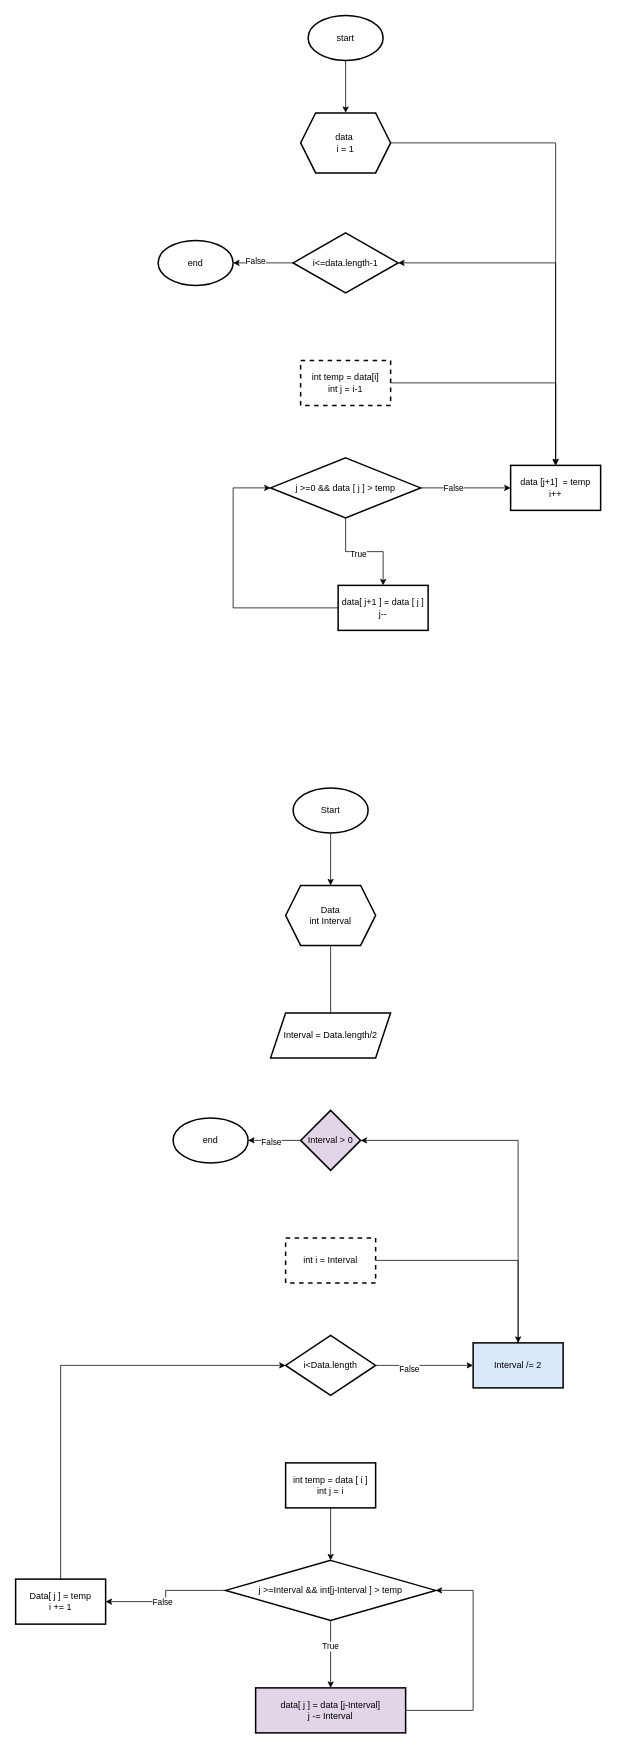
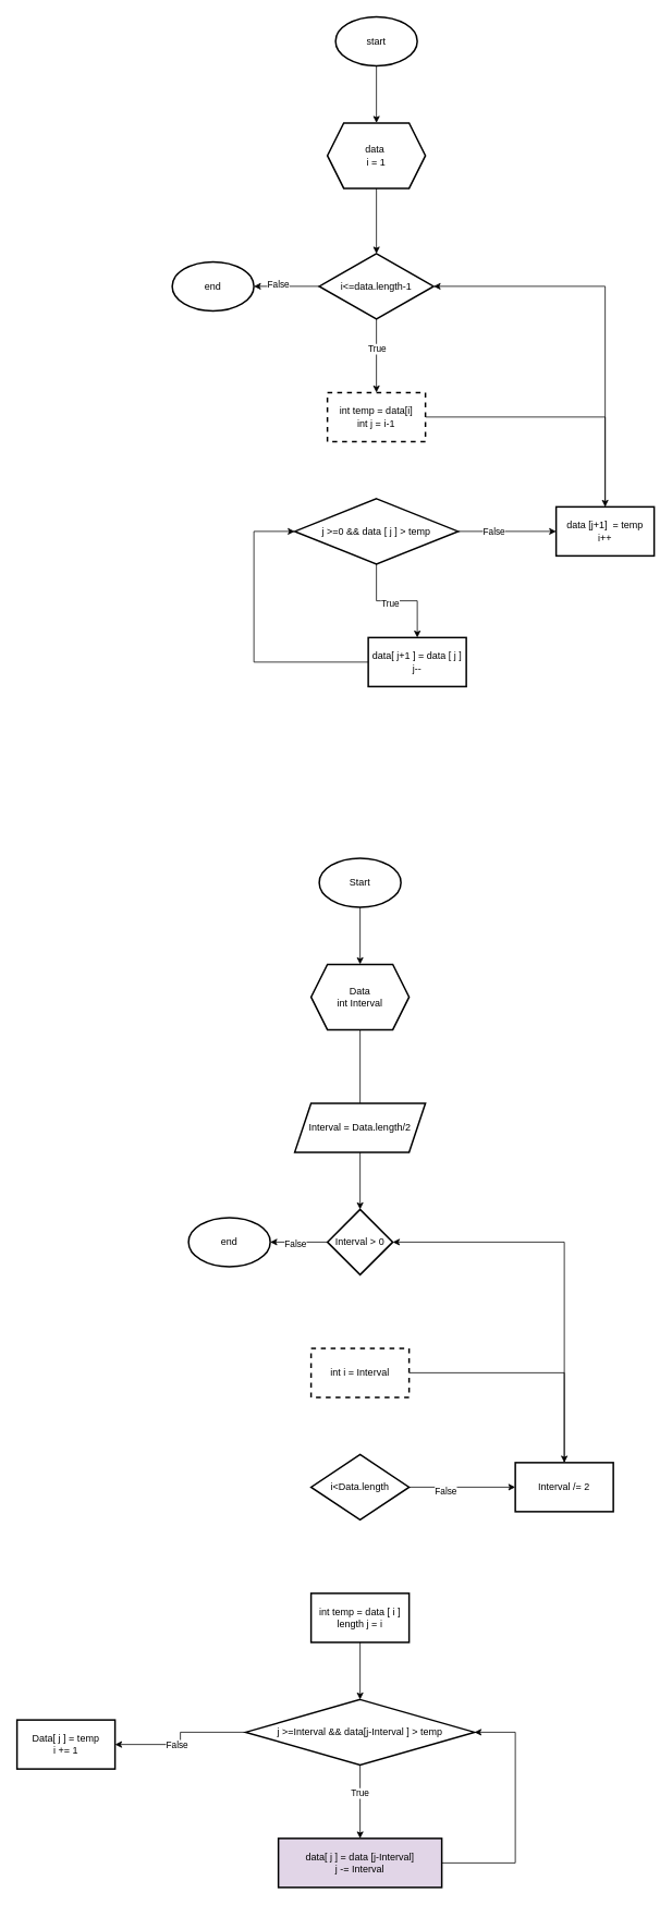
  <mxCell id="0" />
  <mxCell id="1" parent="0" />
  <mxCell id="2" value="" style="edgeStyle=orthogonalEdgeStyle;rounded=0;orthogonalLoop=1;jettySize=auto;html=1;" edge="1" parent="1" source="3" target="5"><mxGeometry relative="1" as="geometry" /></mxCell>
  <mxCell id="3" value="start" style="strokeWidth=2;html=1;shape=mxgraph.flowchart.start_1;whiteSpace=wrap;" vertex="1" parent="1"><mxGeometry x="410" y="20" width="100" height="60" as="geometry" /></mxCell>
- <mxCell id="4" value="" style="edgeStyle=orthogonalEdgeStyle;rounded=0;orthogonalLoop=1;jettySize=auto;html=1;" edge="1" parent="1" source="5" target="21"><mxGeometry relative="1" as="geometry" /></mxCell>
+ <mxCell id="4" value="" style="edgeStyle=orthogonalEdgeStyle;rounded=0;orthogonalLoop=1;jettySize=auto;html=1;" edge="1" parent="1" source="5" target="10"><mxGeometry relative="1" as="geometry" /></mxCell>
  <mxCell id="5" value="data&amp;nbsp;&lt;br&gt;i = 1" style="shape=hexagon;perimeter=hexagonPerimeter2;whiteSpace=wrap;html=1;fixedSize=1;strokeWidth=2;" vertex="1" parent="1"><mxGeometry x="400" y="150" width="120" height="80" as="geometry" /></mxCell>
+ <mxCell id="6" value="" style="edgeStyle=orthogonalEdgeStyle;rounded=0;orthogonalLoop=1;jettySize=auto;html=1;" edge="1" parent="1" source="10" target="12"><mxGeometry relative="1" as="geometry" /></mxCell>
+ <mxCell id="7" value="True" style="edgeLabel;html=1;align=center;verticalAlign=middle;resizable=0;points=[];" vertex="1" connectable="0" parent="6"><mxGeometry x="-0.196" relative="1" as="geometry"><mxPoint as="offset" /></mxGeometry></mxCell>
  <mxCell id="8" value="" style="edgeStyle=orthogonalEdgeStyle;rounded=0;orthogonalLoop=1;jettySize=auto;html=1;" edge="1" parent="1" source="10" target="22"><mxGeometry relative="1" as="geometry" /></mxCell>
  <mxCell id="9" value="False" style="edgeLabel;html=1;align=center;verticalAlign=middle;resizable=0;points=[];" vertex="1" connectable="0" parent="8"><mxGeometry x="0.271" y="-3" relative="1" as="geometry"><mxPoint as="offset" /></mxGeometry></mxCell>
  <mxCell id="10" value="i&amp;lt;=data.length-1" style="rhombus;whiteSpace=wrap;html=1;strokeWidth=2;" vertex="1" parent="1"><mxGeometry x="390" y="310" width="140" height="80" as="geometry" /></mxCell>
  <mxCell id="11" value="" style="edgeStyle=orthogonalEdgeStyle;rounded=0;orthogonalLoop=1;jettySize=auto;html=1;" edge="1" parent="1" source="12" target="21"><mxGeometry relative="1" as="geometry" /></mxCell>
  <mxCell id="12" value="int temp = data[i]&lt;br&gt;int j = i-1" style="whiteSpace=wrap;html=1;strokeWidth=2;dashed=1;" vertex="1" parent="1"><mxGeometry x="400" y="480" width="120" height="60" as="geometry" /></mxCell>
  <mxCell id="13" value="" style="edgeStyle=orthogonalEdgeStyle;rounded=0;orthogonalLoop=1;jettySize=auto;html=1;" edge="1" parent="1" source="17" target="19"><mxGeometry relative="1" as="geometry" /></mxCell>
  <mxCell id="14" value="True" style="edgeLabel;html=1;align=center;verticalAlign=middle;resizable=0;points=[];" vertex="1" connectable="0" parent="13"><mxGeometry x="-0.133" y="-2" relative="1" as="geometry"><mxPoint as="offset" /></mxGeometry></mxCell>
  <mxCell id="15" value="" style="edgeStyle=orthogonalEdgeStyle;rounded=0;orthogonalLoop=1;jettySize=auto;html=1;" edge="1" parent="1" source="17" target="21"><mxGeometry relative="1" as="geometry" /></mxCell>
  <mxCell id="16" value="False" style="edgeLabel;html=1;align=center;verticalAlign=middle;resizable=0;points=[];" vertex="1" connectable="0" parent="15"><mxGeometry x="-0.277" relative="1" as="geometry"><mxPoint as="offset" /></mxGeometry></mxCell>
  <mxCell id="17" value="j &amp;gt;=0 &amp;amp;&amp;amp; data [ j ] &amp;gt; temp" style="rhombus;whiteSpace=wrap;html=1;strokeWidth=2;" vertex="1" parent="1"><mxGeometry x="360" y="610" width="200" height="80" as="geometry" /></mxCell>
  <mxCell id="18" style="edgeStyle=orthogonalEdgeStyle;rounded=0;orthogonalLoop=1;jettySize=auto;html=1;entryX=0;entryY=0.5;entryDx=0;entryDy=0;" edge="1" parent="1" source="19" target="17"><mxGeometry relative="1" as="geometry"><Array as="points"><mxPoint x="310" y="810" /><mxPoint x="310" y="650" /></Array></mxGeometry></mxCell>
  <mxCell id="19" value="data[ j+1 ] = data [ j ]&lt;br&gt;j--" style="whiteSpace=wrap;html=1;strokeWidth=2;" vertex="1" parent="1"><mxGeometry x="450" y="780" width="120" height="60" as="geometry" /></mxCell>
  <mxCell id="20" style="edgeStyle=orthogonalEdgeStyle;rounded=0;orthogonalLoop=1;jettySize=auto;html=1;entryX=1;entryY=0.5;entryDx=0;entryDy=0;" edge="1" parent="1" source="21" target="10"><mxGeometry relative="1" as="geometry"><Array as="points"><mxPoint x="740" y="350" /></Array></mxGeometry></mxCell>
  <mxCell id="21" value="data [j+1]&amp;nbsp; = temp&lt;br&gt;i++" style="whiteSpace=wrap;html=1;strokeWidth=2;" vertex="1" parent="1"><mxGeometry x="680" y="620" width="120" height="60" as="geometry" /></mxCell>
  <mxCell id="22" value="end" style="strokeWidth=2;html=1;shape=mxgraph.flowchart.start_1;whiteSpace=wrap;" vertex="1" parent="1"><mxGeometry x="210" y="320" width="100" height="60" as="geometry" /></mxCell>
  <mxCell id="23" value="" style="edgeStyle=orthogonalEdgeStyle;rounded=0;orthogonalLoop=1;jettySize=auto;html=1;" edge="1" parent="1" source="24" target="26"><mxGeometry relative="1" as="geometry" /></mxCell>
  <mxCell id="24" value="Start" style="strokeWidth=2;html=1;shape=mxgraph.flowchart.start_1;whiteSpace=wrap;" vertex="1" parent="1"><mxGeometry x="390" y="1050" width="100" height="60" as="geometry" /></mxCell>
  <mxCell id="25" value="" style="edgeStyle=orthogonalEdgeStyle;rounded=0;orthogonalLoop=1;jettySize=auto;html=1;endArrow=none;" edge="1" parent="1" source="26" target="28"><mxGeometry relative="1" as="geometry" /></mxCell>
  <mxCell id="26" value="Data&lt;br&gt;int Interval" style="shape=hexagon;perimeter=hexagonPerimeter2;whiteSpace=wrap;html=1;fixedSize=1;strokeWidth=2;" vertex="1" parent="1"><mxGeometry x="380" y="1180" width="120" height="80" as="geometry" /></mxCell>
+ <mxCell id="27" value="" style="edgeStyle=orthogonalEdgeStyle;rounded=0;orthogonalLoop=1;jettySize=auto;html=1;" edge="1" parent="1" source="28" target="31"><mxGeometry relative="1" as="geometry" /></mxCell>
  <mxCell id="28" value="Interval = Data.length/2" style="shape=parallelogram;perimeter=parallelogramPerimeter;whiteSpace=wrap;html=1;fixedSize=1;strokeWidth=2;" vertex="1" parent="1"><mxGeometry x="360" y="1350" width="160" height="60" as="geometry" /></mxCell>
  <mxCell id="29" value="" style="edgeStyle=orthogonalEdgeStyle;rounded=0;orthogonalLoop=1;jettySize=auto;html=1;" edge="1" parent="1" source="31" target="50"><mxGeometry relative="1" as="geometry" /></mxCell>
  <mxCell id="30" value="False" style="edgeLabel;html=1;align=center;verticalAlign=middle;resizable=0;points=[];" vertex="1" connectable="0" parent="29"><mxGeometry x="0.144" y="2" relative="1" as="geometry"><mxPoint as="offset" /></mxGeometry></mxCell>
- <mxCell id="31" value="Interval &amp;gt; 0" style="rhombus;whiteSpace=wrap;html=1;strokeWidth=2;fillColor=#e1d5e7;" vertex="1" parent="1"><mxGeometry x="400" y="1480" width="80" height="80" as="geometry" /></mxCell>
+ <mxCell id="31" value="Interval &amp;gt; 0" style="rhombus;whiteSpace=wrap;html=1;strokeWidth=2;" vertex="1" parent="1"><mxGeometry x="400" y="1480" width="80" height="80" as="geometry" /></mxCell>
  <mxCell id="32" value="" style="edgeStyle=orthogonalEdgeStyle;rounded=0;orthogonalLoop=1;jettySize=auto;html=1;" edge="1" parent="1" source="33" target="49"><mxGeometry relative="1" as="geometry" /></mxCell>
  <mxCell id="33" value="int i = Interval" style="whiteSpace=wrap;html=1;strokeWidth=2;dashed=1;" vertex="1" parent="1"><mxGeometry x="380" y="1650" width="120" height="60" as="geometry" /></mxCell>
  <mxCell id="34" value="" style="edgeStyle=orthogonalEdgeStyle;rounded=0;orthogonalLoop=1;jettySize=auto;html=1;" edge="1" parent="1" source="36" target="49"><mxGeometry relative="1" as="geometry" /></mxCell>
  <mxCell id="35" value="False" style="edgeLabel;html=1;align=center;verticalAlign=middle;resizable=0;points=[];" vertex="1" connectable="0" parent="34"><mxGeometry x="-0.316" y="-4" relative="1" as="geometry"><mxPoint as="offset" /></mxGeometry></mxCell>
  <mxCell id="36" value="i&amp;lt;Data.length" style="rhombus;whiteSpace=wrap;html=1;strokeWidth=2;" vertex="1" parent="1"><mxGeometry x="380" y="1780" width="120" height="80" as="geometry" /></mxCell>
  <mxCell id="37" value="" style="edgeStyle=orthogonalEdgeStyle;rounded=0;orthogonalLoop=1;jettySize=auto;html=1;" edge="1" parent="1" source="38" target="43"><mxGeometry relative="1" as="geometry" /></mxCell>
- <mxCell id="38" value="int temp = data [ i ]&lt;br&gt;int j = i" style="whiteSpace=wrap;html=1;strokeWidth=2;" vertex="1" parent="1"><mxGeometry x="380" y="1950" width="120" height="60" as="geometry" /></mxCell>
+ <mxCell id="38" value="int temp = data [ i ]&lt;br&gt;length j = i" style="whiteSpace=wrap;html=1;strokeWidth=2;" vertex="1" parent="1"><mxGeometry x="380" y="1950" width="120" height="60" as="geometry" /></mxCell>
  <mxCell id="39" value="" style="edgeStyle=orthogonalEdgeStyle;rounded=0;orthogonalLoop=1;jettySize=auto;html=1;" edge="1" parent="1" source="43" target="45"><mxGeometry relative="1" as="geometry" /></mxCell>
  <mxCell id="40" value="True" style="edgeLabel;html=1;align=center;verticalAlign=middle;resizable=0;points=[];" vertex="1" connectable="0" parent="39"><mxGeometry x="-0.251" y="-1" relative="1" as="geometry"><mxPoint as="offset" /></mxGeometry></mxCell>
  <mxCell id="41" value="" style="edgeStyle=orthogonalEdgeStyle;rounded=0;orthogonalLoop=1;jettySize=auto;html=1;" edge="1" parent="1" source="43" target="47"><mxGeometry relative="1" as="geometry" /></mxCell>
  <mxCell id="42" value="False" style="edgeLabel;html=1;align=center;verticalAlign=middle;resizable=0;points=[];" vertex="1" connectable="0" parent="41"><mxGeometry x="0.141" relative="1" as="geometry"><mxPoint as="offset" /></mxGeometry></mxCell>
- <mxCell id="43" value="j &amp;gt;=Interval &amp;amp;&amp;amp; int[j-Interval ] &amp;gt; temp" style="rhombus;whiteSpace=wrap;html=1;strokeWidth=2;" vertex="1" parent="1"><mxGeometry x="300" y="2080" width="280" height="80" as="geometry" /></mxCell>
+ <mxCell id="43" value="j &amp;gt;=Interval &amp;amp;&amp;amp; data[j-Interval ] &amp;gt; temp" style="rhombus;whiteSpace=wrap;html=1;strokeWidth=2;" vertex="1" parent="1"><mxGeometry x="300" y="2080" width="280" height="80" as="geometry" /></mxCell>
  <mxCell id="44" style="edgeStyle=orthogonalEdgeStyle;rounded=0;orthogonalLoop=1;jettySize=auto;html=1;entryX=1;entryY=0.5;entryDx=0;entryDy=0;" edge="1" parent="1" source="45" target="43"><mxGeometry relative="1" as="geometry"><Array as="points"><mxPoint x="630" y="2280" /><mxPoint x="630" y="2120" /></Array></mxGeometry></mxCell>
  <mxCell id="45" value="data[ j ] = data [j-Interval]&lt;br&gt;j -= Interval" style="whiteSpace=wrap;html=1;strokeWidth=2;fillColor=#e1d5e7;" vertex="1" parent="1"><mxGeometry x="340" y="2250" width="200" height="60" as="geometry" /></mxCell>
- <mxCell id="46" style="edgeStyle=orthogonalEdgeStyle;rounded=0;orthogonalLoop=1;jettySize=auto;html=1;entryX=0;entryY=0.5;entryDx=0;entryDy=0;" edge="1" parent="1" source="47" target="36"><mxGeometry relative="1" as="geometry"><Array as="points"><mxPoint x="80" y="1820" /></Array></mxGeometry></mxCell>
  <mxCell id="47" value="Data[ j ] = temp&lt;br&gt;i += 1" style="whiteSpace=wrap;html=1;strokeWidth=2;" vertex="1" parent="1"><mxGeometry x="20" y="2105" width="120" height="60" as="geometry" /></mxCell>
  <mxCell id="48" style="edgeStyle=orthogonalEdgeStyle;rounded=0;orthogonalLoop=1;jettySize=auto;html=1;entryX=1;entryY=0.5;entryDx=0;entryDy=0;" edge="1" parent="1" source="49" target="31"><mxGeometry relative="1" as="geometry"><Array as="points"><mxPoint x="690" y="1520" /></Array></mxGeometry></mxCell>
- <mxCell id="49" value="Interval /= 2" style="whiteSpace=wrap;html=1;strokeWidth=2;fillColor=#dae8fc;" vertex="1" parent="1"><mxGeometry x="630" y="1790" width="120" height="60" as="geometry" /></mxCell>
+ <mxCell id="49" value="Interval /= 2" style="whiteSpace=wrap;html=1;strokeWidth=2;" vertex="1" parent="1"><mxGeometry x="630" y="1790" width="120" height="60" as="geometry" /></mxCell>
  <mxCell id="50" value="end" style="strokeWidth=2;html=1;shape=mxgraph.flowchart.start_1;whiteSpace=wrap;" vertex="1" parent="1"><mxGeometry x="230" y="1490" width="100" height="60" as="geometry" /></mxCell>
